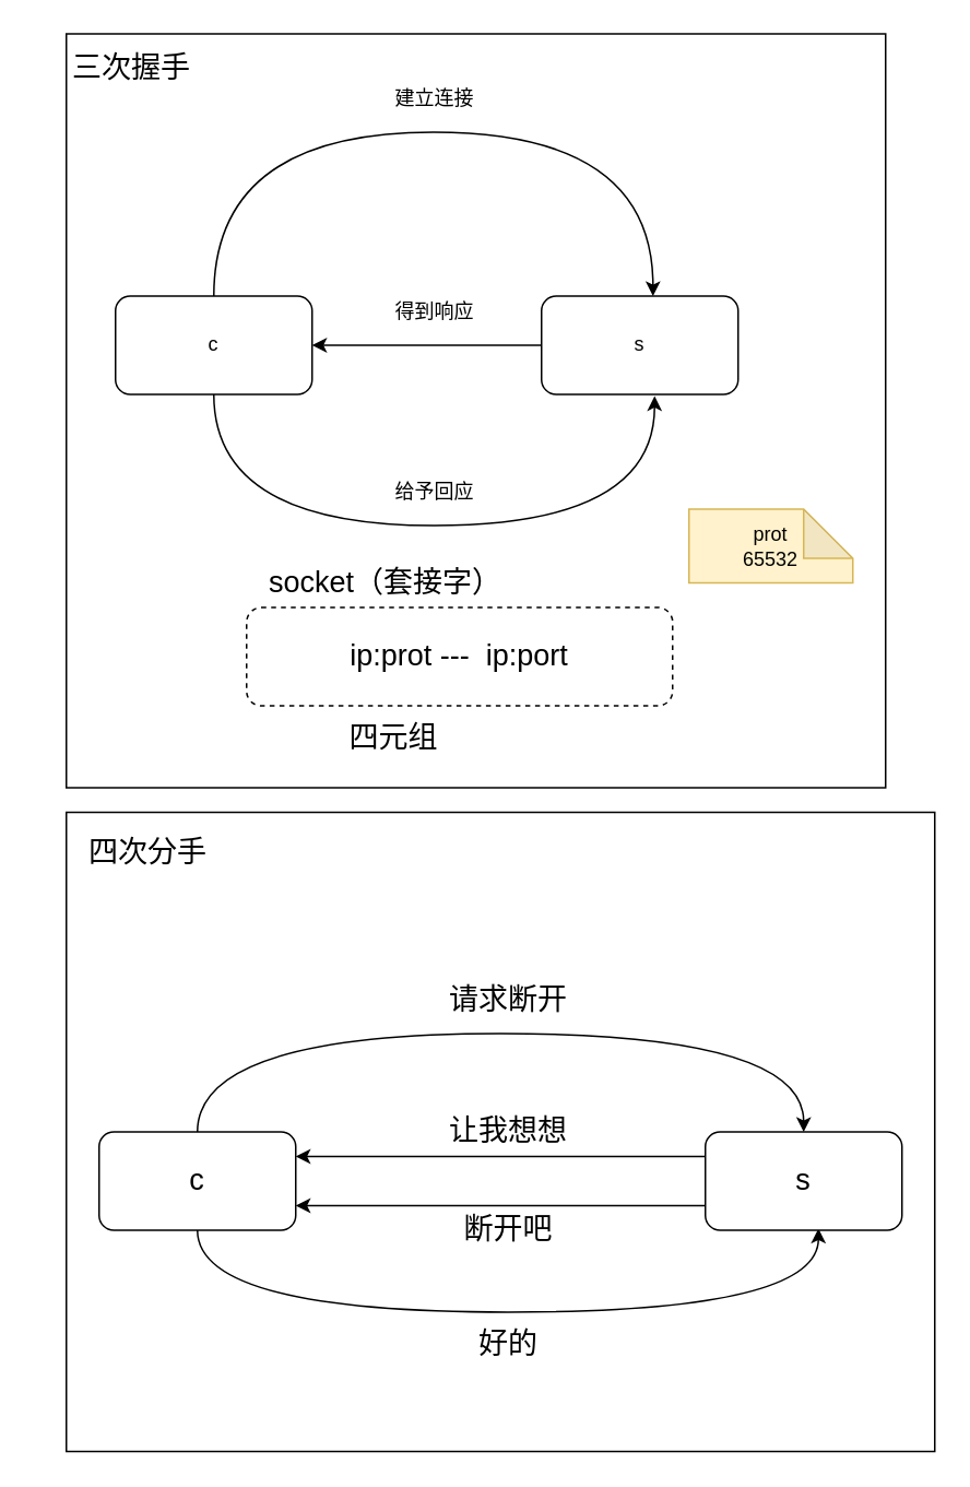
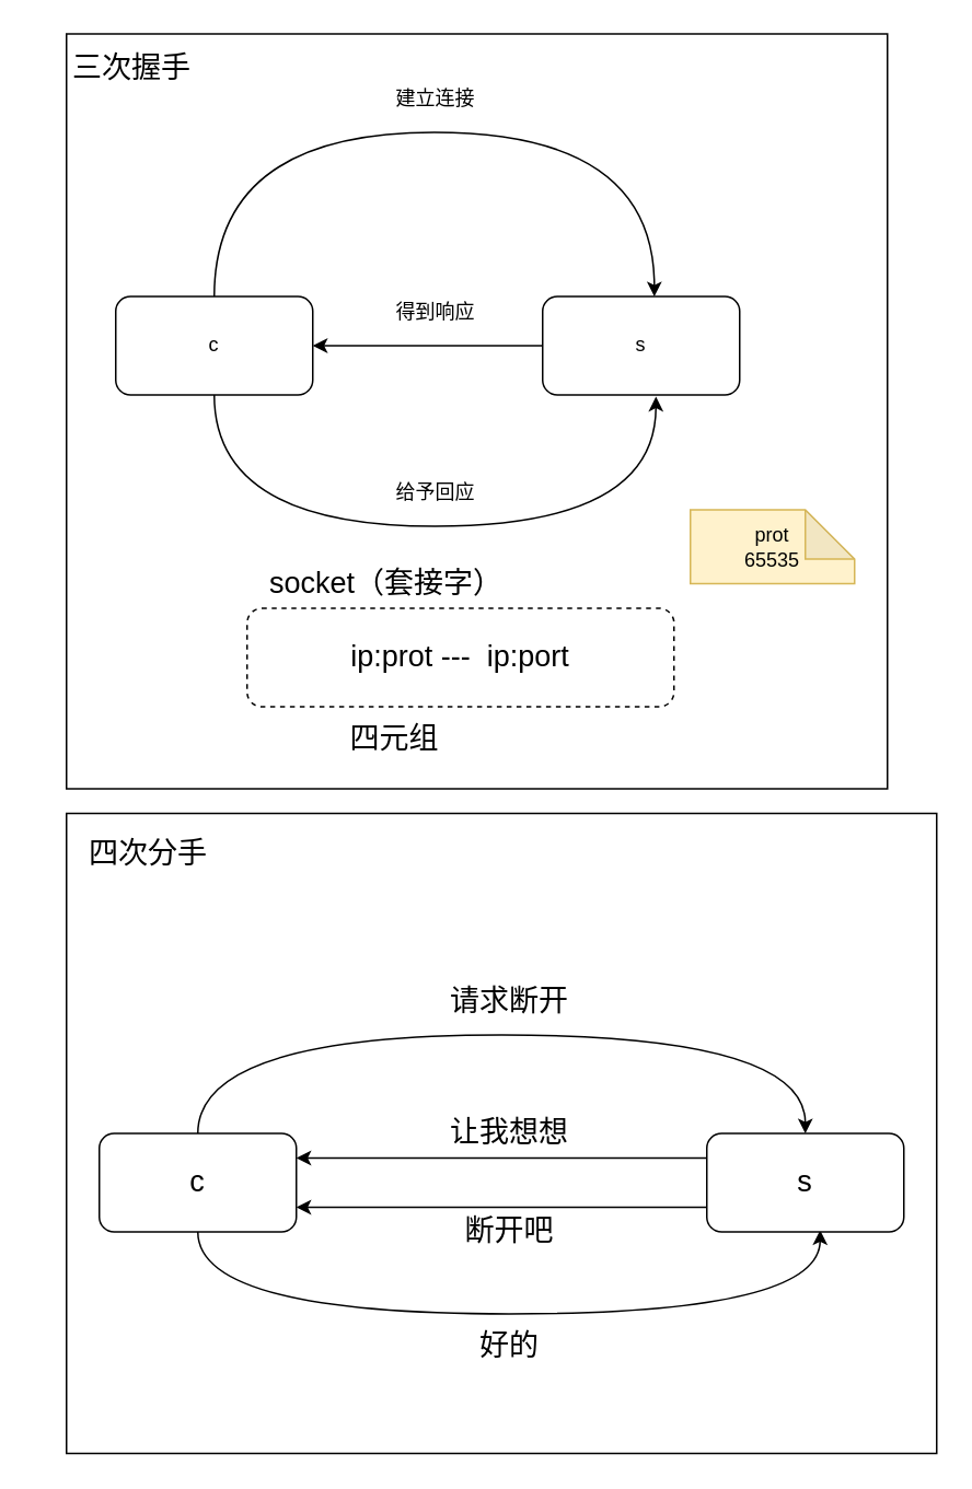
  <mxCell id="0" />
  <mxCell id="1" parent="0" />
  <mxCell id="2" value="" style="rounded=0;whiteSpace=wrap;html=1;" vertex="1" parent="1"><mxGeometry x="40" y="495" width="530" height="390" as="geometry" /></mxCell>
  <mxCell id="3" value="" style="rounded=0;whiteSpace=wrap;html=1;" vertex="1" parent="1"><mxGeometry x="40" y="20" width="500" height="460" as="geometry" /></mxCell>
  <mxCell id="4" style="edgeStyle=orthogonalEdgeStyle;rounded=0;orthogonalLoop=1;jettySize=auto;html=1;exitX=0.5;exitY=0;exitDx=0;exitDy=0;entryX=0.567;entryY=0;entryDx=0;entryDy=0;entryPerimeter=0;curved=1;" edge="1" parent="1" source="6" target="8"><mxGeometry relative="1" as="geometry"><Array as="points"><mxPoint x="130" y="80" /><mxPoint x="398" y="80" /></Array></mxGeometry></mxCell>
  <mxCell id="5" style="edgeStyle=orthogonalEdgeStyle;curved=1;rounded=0;orthogonalLoop=1;jettySize=auto;html=1;exitX=0.5;exitY=1;exitDx=0;exitDy=0;entryX=0.575;entryY=1.017;entryDx=0;entryDy=0;entryPerimeter=0;" edge="1" parent="1" source="6" target="8"><mxGeometry relative="1" as="geometry"><Array as="points"><mxPoint x="130" y="320" /><mxPoint x="399" y="320" /></Array></mxGeometry></mxCell>
  <mxCell id="6" value="c" style="rounded=1;whiteSpace=wrap;html=1;" vertex="1" parent="1"><mxGeometry x="70" y="180" width="120" height="60" as="geometry" /></mxCell>
  <mxCell id="7" style="edgeStyle=orthogonalEdgeStyle;curved=1;rounded=0;orthogonalLoop=1;jettySize=auto;html=1;exitX=0;exitY=0.5;exitDx=0;exitDy=0;entryX=1;entryY=0.5;entryDx=0;entryDy=0;" edge="1" parent="1" source="8" target="6"><mxGeometry relative="1" as="geometry" /></mxCell>
  <mxCell id="8" value="s" style="rounded=1;whiteSpace=wrap;html=1;" vertex="1" parent="1"><mxGeometry x="330" y="180" width="120" height="60" as="geometry" /></mxCell>
- <mxCell id="9" value="prot&lt;br&gt;65532" style="shape=note;whiteSpace=wrap;html=1;backgroundOutline=1;darkOpacity=0.05;fillColor=#fff2cc;strokeColor=#d6b656;" vertex="1" parent="1"><mxGeometry x="420" y="310" width="100" height="45" as="geometry" /></mxCell>
+ <mxCell id="9" value="prot&lt;br&gt;65535" style="shape=note;whiteSpace=wrap;html=1;backgroundOutline=1;darkOpacity=0.05;fillColor=#fff2cc;strokeColor=#d6b656;" vertex="1" parent="1"><mxGeometry x="420" y="310" width="100" height="45" as="geometry" /></mxCell>
  <mxCell id="10" value="&lt;font style=&quot;font-size: 18px&quot;&gt;ip:prot ---&amp;nbsp; ip:port&lt;/font&gt;" style="rounded=1;whiteSpace=wrap;html=1;dashed=1;" vertex="1" parent="1"><mxGeometry x="150" y="370" width="260" height="60" as="geometry" /></mxCell>
  <mxCell id="11" value="&lt;font style=&quot;font-size: 18px&quot;&gt;四元组&lt;/font&gt;" style="text;html=1;strokeColor=none;fillColor=none;align=center;verticalAlign=middle;whiteSpace=wrap;rounded=0;" vertex="1" parent="1"><mxGeometry x="205" y="440" width="70" height="20" as="geometry" /></mxCell>
  <mxCell id="12" value="&lt;font style=&quot;font-size: 18px&quot;&gt;socket（套接字）&lt;/font&gt;" style="text;html=1;strokeColor=none;fillColor=none;align=center;verticalAlign=middle;whiteSpace=wrap;rounded=0;" vertex="1" parent="1"><mxGeometry x="150" y="340" width="170" height="30" as="geometry" /></mxCell>
  <mxCell id="13" value="建立连接" style="text;html=1;strokeColor=none;fillColor=none;align=center;verticalAlign=middle;whiteSpace=wrap;rounded=0;" vertex="1" parent="1"><mxGeometry x="220" y="50" width="90" height="20" as="geometry" /></mxCell>
  <mxCell id="14" value="得到响应" style="text;html=1;strokeColor=none;fillColor=none;align=center;verticalAlign=middle;whiteSpace=wrap;rounded=0;" vertex="1" parent="1"><mxGeometry x="220" y="180" width="90" height="20" as="geometry" /></mxCell>
  <mxCell id="15" value="给予回应" style="text;html=1;strokeColor=none;fillColor=none;align=center;verticalAlign=middle;whiteSpace=wrap;rounded=0;" vertex="1" parent="1"><mxGeometry x="220" y="290" width="90" height="20" as="geometry" /></mxCell>
  <mxCell id="16" value="&lt;font style=&quot;font-size: 18px&quot;&gt;三次握手&lt;/font&gt;" style="text;html=1;strokeColor=none;fillColor=none;align=center;verticalAlign=middle;whiteSpace=wrap;rounded=0;" vertex="1" parent="1"><mxGeometry x="20" y="40" width="120" as="geometry" /></mxCell>
  <mxCell id="17" style="edgeStyle=orthogonalEdgeStyle;curved=1;rounded=0;orthogonalLoop=1;jettySize=auto;html=1;exitX=0.5;exitY=0;exitDx=0;exitDy=0;entryX=0.5;entryY=0;entryDx=0;entryDy=0;" edge="1" parent="1" source="19" target="22"><mxGeometry relative="1" as="geometry"><Array as="points"><mxPoint x="120" y="630" /><mxPoint x="490" y="630" /></Array></mxGeometry></mxCell>
  <mxCell id="18" style="edgeStyle=orthogonalEdgeStyle;curved=1;rounded=0;orthogonalLoop=1;jettySize=auto;html=1;exitX=0.5;exitY=1;exitDx=0;exitDy=0;entryX=0.575;entryY=0.983;entryDx=0;entryDy=0;entryPerimeter=0;" edge="1" parent="1" source="19" target="22"><mxGeometry relative="1" as="geometry"><Array as="points"><mxPoint x="120" y="800" /><mxPoint x="499" y="800" /></Array></mxGeometry></mxCell>
  <mxCell id="19" value="&lt;font style=&quot;font-size: 18px&quot;&gt;c&lt;/font&gt;" style="rounded=1;whiteSpace=wrap;html=1;" vertex="1" parent="1"><mxGeometry x="60" y="690" width="120" height="60" as="geometry" /></mxCell>
  <mxCell id="20" style="edgeStyle=orthogonalEdgeStyle;curved=1;rounded=0;orthogonalLoop=1;jettySize=auto;html=1;exitX=0;exitY=0.25;exitDx=0;exitDy=0;entryX=1;entryY=0.25;entryDx=0;entryDy=0;" edge="1" parent="1" source="22" target="19"><mxGeometry relative="1" as="geometry" /></mxCell>
  <mxCell id="21" style="edgeStyle=orthogonalEdgeStyle;curved=1;rounded=0;orthogonalLoop=1;jettySize=auto;html=1;exitX=0;exitY=0.75;exitDx=0;exitDy=0;entryX=1;entryY=0.75;entryDx=0;entryDy=0;" edge="1" parent="1" source="22" target="19"><mxGeometry relative="1" as="geometry" /></mxCell>
  <mxCell id="22" value="&lt;font style=&quot;font-size: 18px&quot;&gt;s&lt;/font&gt;" style="rounded=1;whiteSpace=wrap;html=1;" vertex="1" parent="1"><mxGeometry x="430" y="690" width="120" height="60" as="geometry" /></mxCell>
  <mxCell id="23" value="&lt;font style=&quot;font-size: 18px&quot;&gt;请求断开&lt;/font&gt;" style="text;html=1;strokeColor=none;fillColor=none;align=center;verticalAlign=middle;whiteSpace=wrap;rounded=0;" vertex="1" parent="1"><mxGeometry x="260" y="600" width="100" height="20" as="geometry" /></mxCell>
  <mxCell id="24" value="&lt;font style=&quot;font-size: 18px&quot;&gt;让我想想&lt;/font&gt;" style="text;html=1;strokeColor=none;fillColor=none;align=center;verticalAlign=middle;whiteSpace=wrap;rounded=0;" vertex="1" parent="1"><mxGeometry x="260" y="680" width="100" height="20" as="geometry" /></mxCell>
  <mxCell id="25" value="&lt;font style=&quot;font-size: 18px&quot;&gt;断开吧&lt;/font&gt;" style="text;html=1;strokeColor=none;fillColor=none;align=center;verticalAlign=middle;whiteSpace=wrap;rounded=0;" vertex="1" parent="1"><mxGeometry x="260" y="740" width="100" height="20" as="geometry" /></mxCell>
  <mxCell id="26" value="&lt;font style=&quot;font-size: 18px&quot;&gt;好的&lt;/font&gt;" style="text;html=1;strokeColor=none;fillColor=none;align=center;verticalAlign=middle;whiteSpace=wrap;rounded=0;" vertex="1" parent="1"><mxGeometry x="260" y="810" width="100" height="20" as="geometry" /></mxCell>
  <mxCell id="27" value="&lt;font style=&quot;font-size: 18px&quot;&gt;四次分手&lt;/font&gt;" style="text;html=1;strokeColor=none;fillColor=none;align=center;verticalAlign=middle;whiteSpace=wrap;rounded=0;" vertex="1" parent="1"><mxGeometry x="50" y="510" width="80" height="20" as="geometry" /></mxCell>
